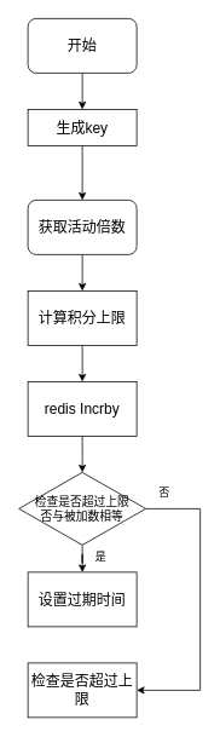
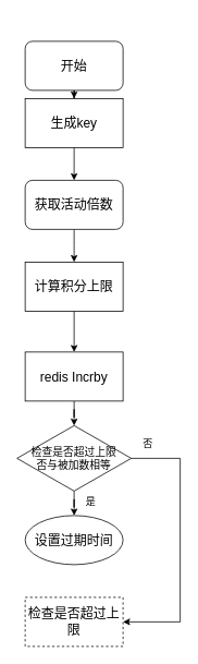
  <mxCell id="0" />
  <mxCell id="1" parent="0" />
  <mxCell id="2" style="edgeStyle=orthogonalEdgeStyle;rounded=0;orthogonalLoop=1;jettySize=auto;html=1;entryX=0.5;entryY=0;entryDx=0;entryDy=0;" edge="1" parent="1" source="3" target="5"><mxGeometry relative="1" as="geometry" /></mxCell>
- <mxCell id="3" value="&lt;font style=&quot;font-size: 16px;&quot;&gt;开始&lt;/font&gt;" style="rounded=1;whiteSpace=wrap;html=1;" vertex="1" parent="1"><mxGeometry x="30" y="20" width="120" height="60" as="geometry" /></mxCell>
+ <mxCell id="3" value="&lt;font style=&quot;font-size: 16px;&quot;&gt;开始&lt;/font&gt;" style="rounded=1;whiteSpace=wrap;html=1;" vertex="1" parent="1"><mxGeometry x="30" y="50" width="120" height="60" as="geometry" /></mxCell>
  <mxCell id="4" style="edgeStyle=orthogonalEdgeStyle;rounded=0;orthogonalLoop=1;jettySize=auto;html=1;entryX=0.5;entryY=0;entryDx=0;entryDy=0;" edge="1" parent="1" source="5" target="7"><mxGeometry relative="1" as="geometry" /></mxCell>
- <mxCell id="5" value="&lt;span style=&quot;font-size: 16px;&quot;&gt;生成key&lt;/span&gt;" style="rounded=0;whiteSpace=wrap;html=1;" vertex="1" parent="1"><mxGeometry x="30" y="120" width="120" height="40" as="geometry" /></mxCell>
+ <mxCell id="5" value="&lt;span style=&quot;font-size: 16px;&quot;&gt;生成key&lt;/span&gt;" style="rounded=0;whiteSpace=wrap;html=1;" vertex="1" parent="1"><mxGeometry x="30" y="120" width="120" height="60" as="geometry" /></mxCell>
  <mxCell id="6" style="edgeStyle=orthogonalEdgeStyle;rounded=0;orthogonalLoop=1;jettySize=auto;html=1;entryX=0.5;entryY=0;entryDx=0;entryDy=0;" edge="1" parent="1" source="7"><mxGeometry relative="1" as="geometry"><mxPoint x="90" y="320" as="targetPoint" /></mxGeometry></mxCell>
  <mxCell id="7" value="&lt;span style=&quot;font-size: 16px;&quot;&gt;获取活动倍数&lt;/span&gt;" style="whiteSpace=wrap;html=1;rounded=1;" vertex="1" parent="1"><mxGeometry x="30" y="220" width="120" height="60" as="geometry" /></mxCell>
  <mxCell id="8" style="edgeStyle=orthogonalEdgeStyle;rounded=0;orthogonalLoop=1;jettySize=auto;html=1;entryX=0.5;entryY=0;entryDx=0;entryDy=0;" edge="1" parent="1" source="10" target="11"><mxGeometry relative="1" as="geometry" /></mxCell>
  <mxCell id="9" style="edgeStyle=orthogonalEdgeStyle;rounded=0;orthogonalLoop=1;jettySize=auto;html=1;entryX=1;entryY=0.5;entryDx=0;entryDy=0;exitX=1;exitY=0.5;exitDx=0;exitDy=0;" edge="1" parent="1" source="10" target="12"><mxGeometry relative="1" as="geometry"><Array as="points"><mxPoint x="220" y="560" /><mxPoint x="220" y="760" /></Array></mxGeometry></mxCell>
  <mxCell id="10" value="&lt;font style=&quot;&quot;&gt;&lt;font style=&quot;font-size: 13px;&quot;&gt;检查是否超过上限&lt;br&gt;否与被加数相等&lt;/font&gt;&lt;br&gt;&lt;/font&gt;" style="rhombus;whiteSpace=wrap;html=1;" vertex="1" parent="1"><mxGeometry x="20" y="520" width="140" height="80" as="geometry" /></mxCell>
- <mxCell id="11" value="&lt;span style=&quot;font-size: 16px;&quot;&gt;设置过期时间&lt;/span&gt;" style="rounded=0;whiteSpace=wrap;html=1;" vertex="1" parent="1"><mxGeometry x="30" y="630" width="120" height="60" as="geometry" /></mxCell>
- <mxCell id="12" value="&lt;font style=&quot;font-size: 16px;&quot;&gt;检查是否超过上限&lt;/font&gt;" style="rounded=0;whiteSpace=wrap;html=1;" vertex="1" parent="1"><mxGeometry x="30" y="730" width="120" height="60" as="geometry" /></mxCell>
+ <mxCell id="11" value="&lt;span style=&quot;font-size: 16px;&quot;&gt;设置过期时间&lt;/span&gt;" style="ellipse;whiteSpace=wrap;html=1;" vertex="1" parent="1"><mxGeometry x="30" y="630" width="120" height="60" as="geometry" /></mxCell>
+ <mxCell id="12" value="&lt;font style=&quot;font-size: 16px;&quot;&gt;检查是否超过上限&lt;/font&gt;" style="rounded=0;whiteSpace=wrap;html=1;dashed=1;" vertex="1" parent="1"><mxGeometry x="30" y="730" width="120" height="60" as="geometry" /></mxCell>
  <mxCell id="13" value="是" style="text;html=1;align=center;verticalAlign=middle;resizable=0;points=[];autosize=1;strokeColor=none;fillColor=none;" vertex="1" parent="1"><mxGeometry x="90" y="598" width="40" height="30" as="geometry" /></mxCell>
  <mxCell id="14" style="edgeStyle=orthogonalEdgeStyle;rounded=0;orthogonalLoop=1;jettySize=auto;html=1;entryX=0.5;entryY=0;entryDx=0;entryDy=0;" edge="1" parent="1" source="15" target="17"><mxGeometry relative="1" as="geometry" /></mxCell>
  <mxCell id="15" value="&lt;font style=&quot;font-size: 16px;&quot;&gt;计算积分上限&lt;/font&gt;" style="rounded=0;whiteSpace=wrap;html=1;" vertex="1" parent="1"><mxGeometry x="30" y="320" width="120" height="60" as="geometry" /></mxCell>
  <mxCell id="16" style="edgeStyle=orthogonalEdgeStyle;rounded=0;orthogonalLoop=1;jettySize=auto;html=1;entryX=0.5;entryY=0;entryDx=0;entryDy=0;" edge="1" parent="1" source="17" target="10"><mxGeometry relative="1" as="geometry" /></mxCell>
- <mxCell id="17" value="&lt;font style=&quot;font-size: 16px;&quot;&gt;redis Incrby&lt;/font&gt;" style="rounded=0;whiteSpace=wrap;html=1;" vertex="1" parent="1"><mxGeometry x="30" y="420" width="120" height="60" as="geometry" /></mxCell>
+ <mxCell id="17" value="&lt;font style=&quot;font-size: 16px;&quot;&gt;redis Incrby&lt;/font&gt;" style="rounded=0;whiteSpace=wrap;html=1;" vertex="1" parent="1"><mxGeometry x="30" y="430" width="120" height="60" as="geometry" /></mxCell>
  <mxCell id="18" value="否" style="text;html=1;align=center;verticalAlign=middle;resizable=0;points=[];autosize=1;strokeColor=none;fillColor=none;" vertex="1" parent="1"><mxGeometry x="160" y="528" width="40" height="30" as="geometry" /></mxCell>
